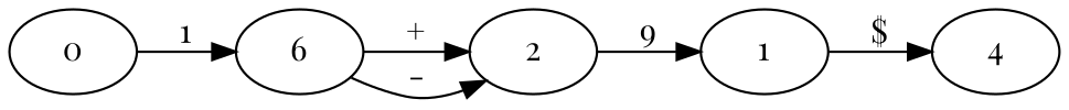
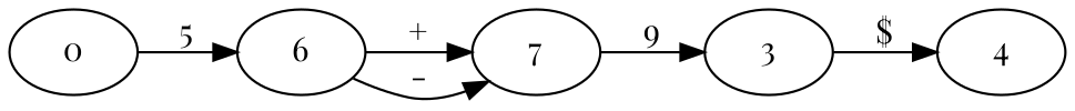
  digraph {
    fontname="Playfair Display"
    rankdir=LR
    node [fontname="Playfair Display"]
    edge [fontname="Playfair Display"]
    n1 [label=6]
    0
-   2
-   3 [label=1]
+   2 [label=7]
+   3
    4
    n1 -> 2 [label="+"]
    n1 -> 2 [label="-"]
-   0 -> n1 [label=1]
+   0 -> n1 [label=5]
    2 -> 3 [label=9]
    3 -> 4 [label="$"]
  }
